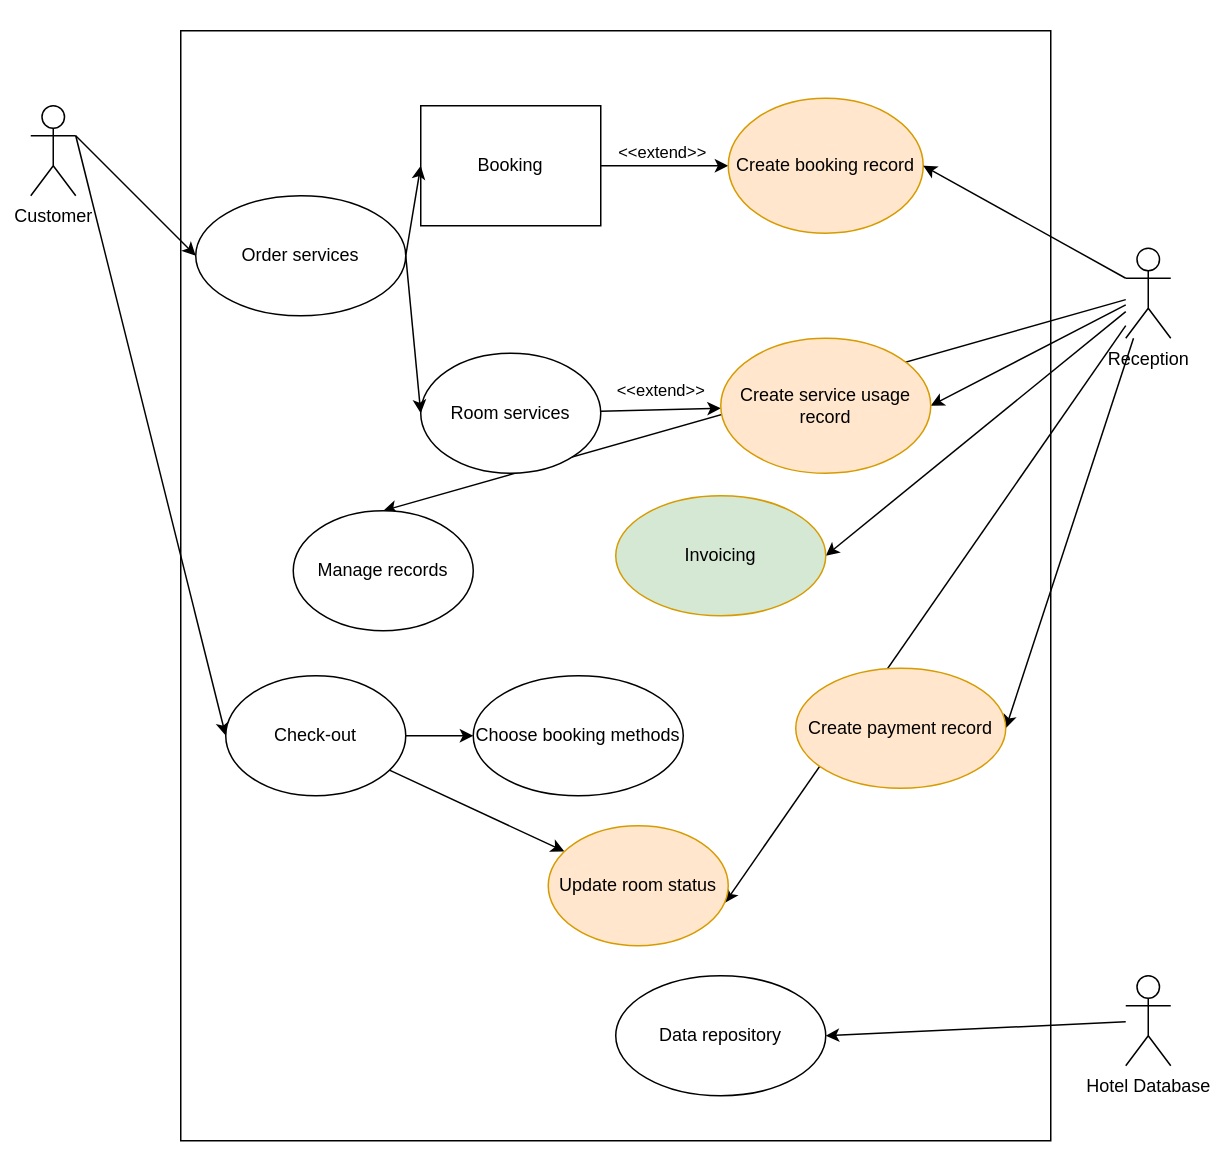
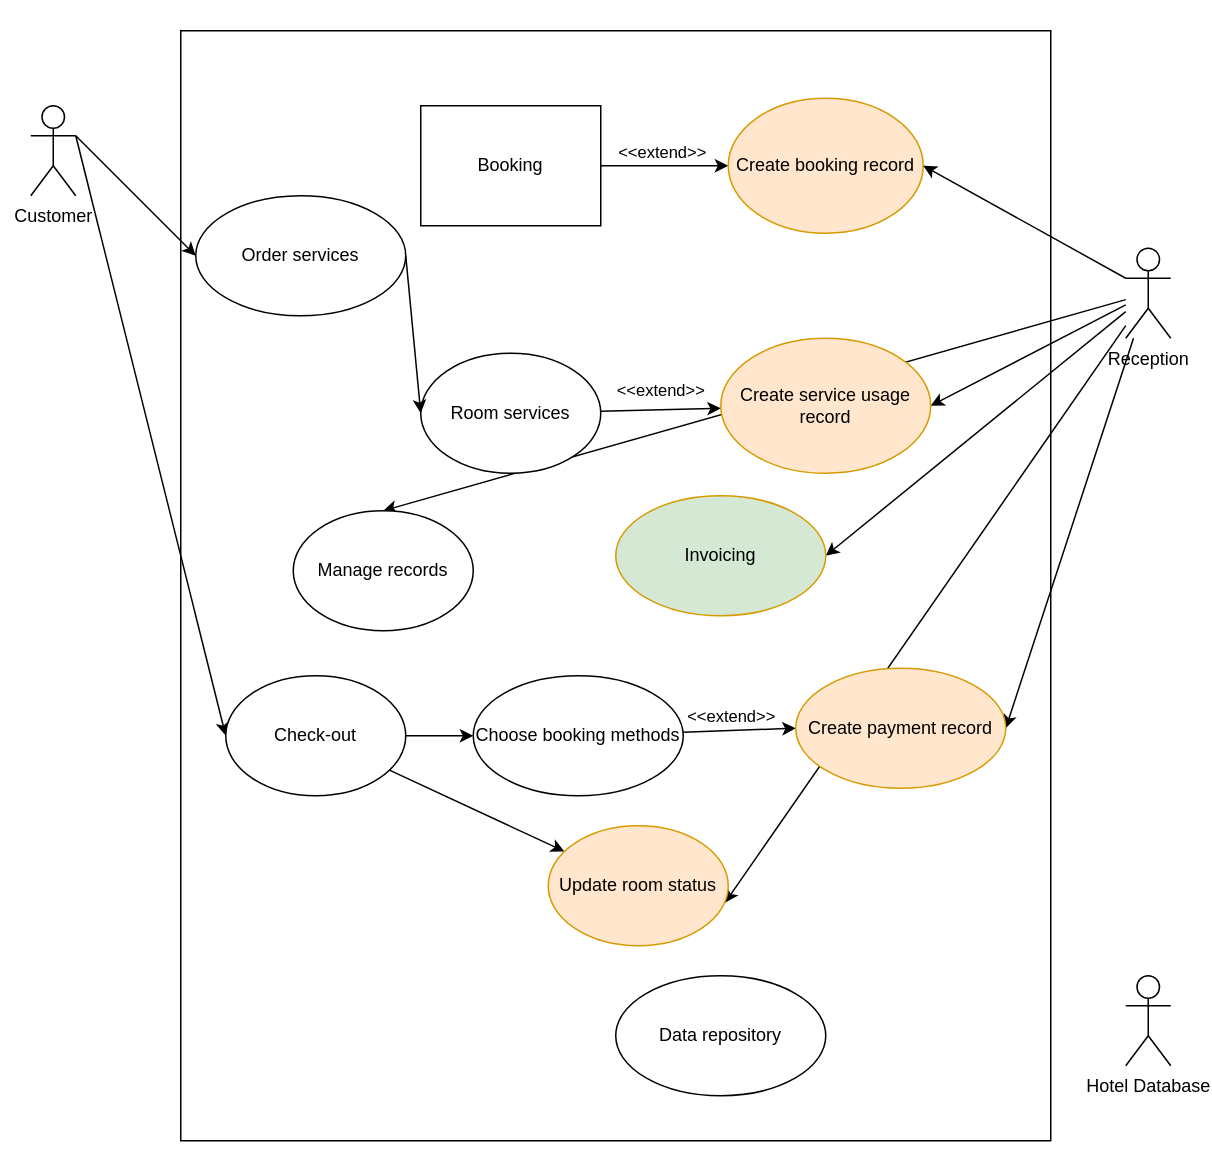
  <mxCell id="0" />
  <mxCell id="1" parent="0" />
  <mxCell id="2" value="" style="rounded=0;whiteSpace=wrap;html=1;" parent="1" vertex="1"><mxGeometry x="120" y="20" width="580" height="740" as="geometry" /></mxCell>
  <mxCell id="3" style="edgeStyle=none;rounded=0;orthogonalLoop=1;jettySize=auto;html=1;exitX=1;exitY=0.333;exitDx=0;exitDy=0;exitPerimeter=0;entryX=0;entryY=0.5;entryDx=0;entryDy=0;" parent="1" source="4" target="24" edge="1"><mxGeometry relative="1" as="geometry" /></mxCell>
  <mxCell id="4" value="Customer" style="shape=umlActor;verticalLabelPosition=bottom;verticalAlign=top;html=1;" parent="1" vertex="1"><mxGeometry x="20" y="70" width="30" height="60" as="geometry" /></mxCell>
  <mxCell id="5" style="rounded=0;orthogonalLoop=1;jettySize=auto;html=1;entryX=1;entryY=0.5;entryDx=0;entryDy=0;" edge="1" parent="1" source="10" target="25"><mxGeometry relative="1" as="geometry" /></mxCell>
  <mxCell id="6" style="edgeStyle=none;rounded=0;orthogonalLoop=1;jettySize=auto;html=1;entryX=1;entryY=0.5;entryDx=0;entryDy=0;" edge="1" parent="1" source="10" target="33"><mxGeometry relative="1" as="geometry" /></mxCell>
  <mxCell id="7" style="edgeStyle=none;rounded=0;orthogonalLoop=1;jettySize=auto;html=1;entryX=1;entryY=0.5;entryDx=0;entryDy=0;" edge="1" parent="1" source="10" target="34"><mxGeometry relative="1" as="geometry" /></mxCell>
  <mxCell id="8" style="edgeStyle=none;rounded=0;orthogonalLoop=1;jettySize=auto;html=1;entryX=0.982;entryY=0.641;entryDx=0;entryDy=0;entryPerimeter=0;" edge="1" parent="1" source="10" target="35"><mxGeometry relative="1" as="geometry" /></mxCell>
  <mxCell id="9" style="edgeStyle=none;rounded=0;orthogonalLoop=1;jettySize=auto;html=1;entryX=0.5;entryY=0;entryDx=0;entryDy=0;" edge="1" parent="1" source="10" target="36"><mxGeometry relative="1" as="geometry"><mxPoint x="740" y="530" as="targetPoint" /></mxGeometry></mxCell>
  <mxCell id="10" value="Reception" style="shape=umlActor;verticalLabelPosition=bottom;verticalAlign=top;html=1;" parent="1" vertex="1"><mxGeometry x="750" y="165" width="30" height="60" as="geometry" /></mxCell>
  <mxCell id="11" value="Order services" style="ellipse;whiteSpace=wrap;html=1;" parent="1" vertex="1"><mxGeometry x="130" y="130" width="140" height="80" as="geometry" /></mxCell>
  <mxCell id="12" style="edgeStyle=orthogonalEdgeStyle;rounded=0;orthogonalLoop=1;jettySize=auto;html=1;" edge="1" parent="1" source="14" target="21"><mxGeometry relative="1" as="geometry" /></mxCell>
  <mxCell id="13" value="&amp;lt;&amp;lt;extend&amp;gt;&amp;gt;" style="edgeLabel;html=1;align=center;verticalAlign=middle;resizable=0;points=[];" vertex="1" connectable="0" parent="12"><mxGeometry x="-0.337" y="1" relative="1" as="geometry"><mxPoint x="12" y="-9" as="offset" /></mxGeometry></mxCell>
  <mxCell id="14" value="Booking" style="whiteSpace=wrap;html=1;rounded=0;" parent="1" vertex="1"><mxGeometry x="280" y="70" width="120" height="80" as="geometry" /></mxCell>
  <mxCell id="15" style="edgeStyle=none;rounded=0;orthogonalLoop=1;jettySize=auto;html=1;" edge="1" parent="1" source="17" target="25"><mxGeometry relative="1" as="geometry" /></mxCell>
  <mxCell id="16" value="&amp;lt;&amp;lt;extend&amp;gt;&amp;gt;" style="edgeLabel;html=1;align=center;verticalAlign=middle;resizable=0;points=[];" vertex="1" connectable="0" parent="15"><mxGeometry x="-0.225" y="-1" relative="1" as="geometry"><mxPoint x="9" y="-14" as="offset" /></mxGeometry></mxCell>
  <mxCell id="17" value="Room services" style="ellipse;whiteSpace=wrap;html=1;" parent="1" vertex="1"><mxGeometry x="280" y="235" width="120" height="80" as="geometry" /></mxCell>
- <mxCell id="18" value="" style="endArrow=classic;html=1;entryX=0;entryY=0.5;entryDx=0;entryDy=0;exitX=1;exitY=0.5;exitDx=0;exitDy=0;" parent="1" source="11" target="14" edge="1"><mxGeometry width="50" height="50" relative="1" as="geometry"><mxPoint x="360" y="290" as="sourcePoint" /><mxPoint x="410" y="240" as="targetPoint" /></mxGeometry></mxCell>
  <mxCell id="19" value="" style="endArrow=classic;html=1;exitX=1;exitY=0.5;exitDx=0;exitDy=0;entryX=0;entryY=0.5;entryDx=0;entryDy=0;" parent="1" source="11" target="17" edge="1"><mxGeometry width="50" height="50" relative="1" as="geometry"><mxPoint x="360" y="290" as="sourcePoint" /><mxPoint x="410" y="240" as="targetPoint" /></mxGeometry></mxCell>
  <mxCell id="20" value="" style="endArrow=classic;html=1;exitX=1;exitY=0.333;exitDx=0;exitDy=0;exitPerimeter=0;entryX=0;entryY=0.5;entryDx=0;entryDy=0;" parent="1" source="4" target="11" edge="1"><mxGeometry width="50" height="50" relative="1" as="geometry"><mxPoint x="360" y="290" as="sourcePoint" /><mxPoint x="410" y="240" as="targetPoint" /></mxGeometry></mxCell>
  <mxCell id="21" value="Create booking record" style="ellipse;whiteSpace=wrap;html=1;fillColor=#ffe6cc;strokeColor=#d79b00;" parent="1" vertex="1"><mxGeometry x="485" y="65" width="130" height="90" as="geometry" /></mxCell>
  <mxCell id="22" value="" style="endArrow=classic;html=1;entryX=1;entryY=0.5;entryDx=0;entryDy=0;exitX=0;exitY=0.333;exitDx=0;exitDy=0;exitPerimeter=0;" parent="1" source="10" target="21" edge="1"><mxGeometry width="50" height="50" relative="1" as="geometry"><mxPoint x="740" y="70" as="sourcePoint" /><mxPoint x="410" y="240" as="targetPoint" /></mxGeometry></mxCell>
  <mxCell id="23" value="" style="edgeStyle=none;rounded=0;orthogonalLoop=1;jettySize=auto;html=1;" edge="1" parent="1" source="24" target="35"><mxGeometry relative="1" as="geometry" /></mxCell>
  <mxCell id="24" value="Check-out" style="ellipse;whiteSpace=wrap;html=1;" parent="1" vertex="1"><mxGeometry x="150" y="450" width="120" height="80" as="geometry" /></mxCell>
  <mxCell id="25" value="Create service usage record" style="ellipse;whiteSpace=wrap;html=1;fillColor=#ffe6cc;strokeColor=#d79b00;" parent="1" vertex="1"><mxGeometry x="480" y="225" width="140" height="90" as="geometry" /></mxCell>
  <mxCell id="26" value="" style="endArrow=classic;html=1;shadow=0;exitX=1;exitY=0.5;exitDx=0;exitDy=0;entryX=0;entryY=0.5;entryDx=0;entryDy=0;" parent="1" source="24" target="29" edge="1"><mxGeometry width="50" height="50" relative="1" as="geometry"><mxPoint x="360" y="360" as="sourcePoint" /><mxPoint x="410" y="310" as="targetPoint" /></mxGeometry></mxCell>
+ <mxCell id="27" style="edgeStyle=none;rounded=0;orthogonalLoop=1;jettySize=auto;html=1;entryX=0;entryY=0.5;entryDx=0;entryDy=0;" edge="1" parent="1" source="29" target="33"><mxGeometry relative="1" as="geometry" /></mxCell>
+ <mxCell id="28" value="&amp;lt;&amp;lt;extend&amp;gt;&amp;gt;" style="edgeLabel;html=1;align=center;verticalAlign=middle;resizable=0;points=[];" vertex="1" connectable="0" parent="27"><mxGeometry x="-0.249" relative="1" as="geometry"><mxPoint x="4" y="-10" as="offset" /></mxGeometry></mxCell>
  <mxCell id="29" value="Choose booking methods" style="ellipse;whiteSpace=wrap;html=1;" parent="1" vertex="1"><mxGeometry x="315" y="450" width="140" height="80" as="geometry" /></mxCell>
- <mxCell id="30" style="edgeStyle=none;rounded=0;orthogonalLoop=1;jettySize=auto;html=1;entryX=1;entryY=0.5;entryDx=0;entryDy=0;" edge="1" parent="1" source="31" target="32"><mxGeometry relative="1" as="geometry" /></mxCell>
  <mxCell id="31" value="Hotel Database" style="shape=umlActor;verticalLabelPosition=bottom;verticalAlign=top;html=1;" vertex="1" parent="1"><mxGeometry x="750" y="650" width="30" height="60" as="geometry" /></mxCell>
  <mxCell id="32" value="Data repository" style="ellipse;whiteSpace=wrap;html=1;" vertex="1" parent="1"><mxGeometry x="410" y="650" width="140" height="80" as="geometry" /></mxCell>
  <mxCell id="33" value="Create payment record" style="ellipse;whiteSpace=wrap;html=1;fillColor=#ffe6cc;strokeColor=#d79b00;" vertex="1" parent="1"><mxGeometry x="530" y="445" width="140" height="80" as="geometry" /></mxCell>
  <mxCell id="34" value="Invoicing" style="ellipse;whiteSpace=wrap;html=1;fillColor=#d5e8d4;strokeColor=#d79b00;" vertex="1" parent="1"><mxGeometry x="410" y="330" width="140" height="80" as="geometry" /></mxCell>
  <mxCell id="35" value="Update room status" style="ellipse;whiteSpace=wrap;html=1;fillColor=#ffe6cc;strokeColor=#d79b00;" vertex="1" parent="1"><mxGeometry x="365" y="550" width="120" height="80" as="geometry" /></mxCell>
  <mxCell id="36" value="Manage records" style="ellipse;whiteSpace=wrap;html=1;" vertex="1" parent="1"><mxGeometry x="195" y="340" width="120" height="80" as="geometry" /></mxCell>
